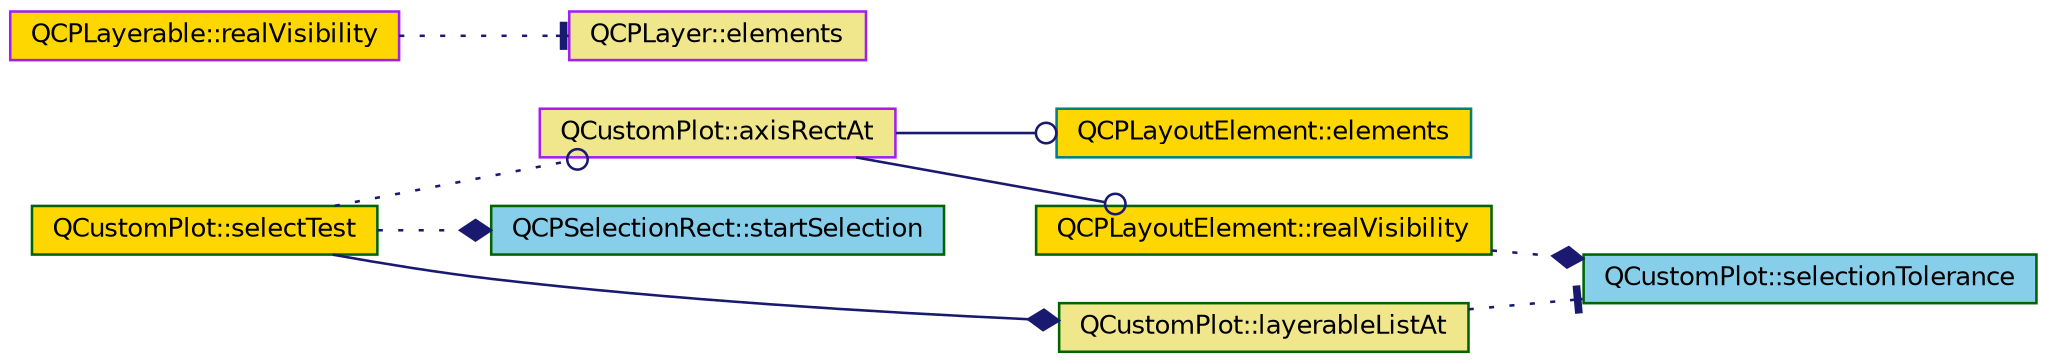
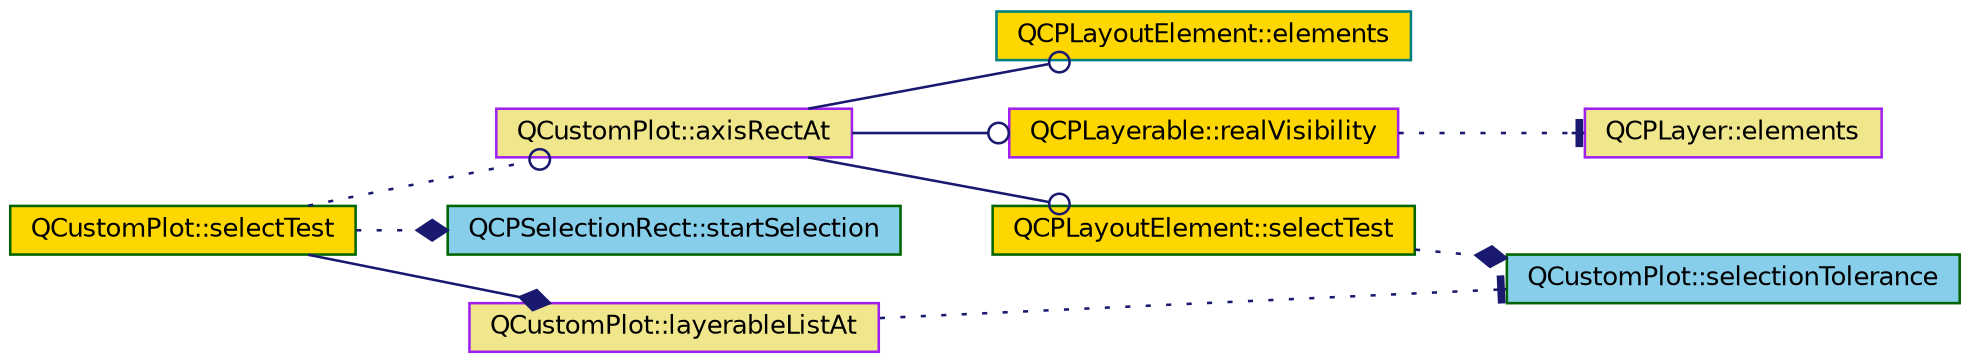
  digraph {
    rankdir=LR
    node [color=darkgreen fillcolor=gold fontname=Helvetica fontsize=10 shape=record style=filled]
    edge [arrowhead=odot color=midnightblue fontname=Helvetica fontsize=10 labelfontname=Helvetica labelfontsize=10 style=dotted]
    n1 [fontcolor=black height=0.2 label="QCustomPlot::selectTest" width=0.4]
    n2 [color=purple fillcolor=khaki height=0.2 label="QCustomPlot::axisRectAt" width=0.4]
    n3 [fillcolor=skyblue height=0.2 label="QCPSelectionRect::startSelection" width=0.4]
-   n4 [fillcolor=khaki height=0.2 label="QCustomPlot::layerableListAt" width=0.4]
+   n4 [color=purple fillcolor=khaki height=0.2 label="QCustomPlot::layerableListAt" width=0.4]
    n5 [color=teal height=0.2 label="QCPLayoutElement::elements" width=0.4]
    n6 [color=purple height=0.2 label="QCPLayerable::realVisibility" width=0.4]
-   n7 [height=0.2 label="QCPLayoutElement::realVisibility" width=0.4]
+   n7 [height=0.2 label="QCPLayoutElement::selectTest" width=0.4]
    n8 [fillcolor=skyblue height=0.2 label="QCustomPlot::selectionTolerance" width=0.4]
    n9 [color=purple fillcolor=khaki height=0.2 label="QCPLayer::elements" width=0.4]
    n1 -> n2
    n1 -> n3 [arrowhead=diamond]
    n1 -> n4 [arrowhead=diamond style=solid]
    n2 -> n5 [style=solid]
+   n2 -> n6 [style=solid]
    n2 -> n7 [style=solid]
    n4 -> n8 [arrowhead=tee]
    n6 -> n9 [arrowhead=tee]
    n7 -> n8 [arrowhead=diamond]
  }
